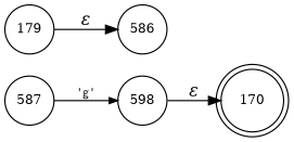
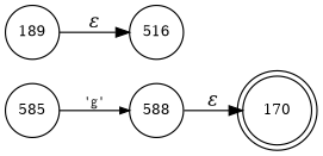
  digraph {
    rankdir=LR
    node [fixedsize=true fontsize=11 shape=circle peripheries=1]
    edge [fontname="Times-Italic"]
    n1 [label=170 shape=doublecircle width=.6 peripheries=""]
-   n2 [label=179 width=.55]
-   n3 [label=586 width=.55]
-   n4 [label=587 width=.55]
-   n5 [label=598 width=.55]
+   n2 [label=189 width=.55]
+   n3 [label=516 width=.55]
+   n4 [label=585 width=.55]
+   n5 [label=588 width=.55]
    n2 -> n3 [label="&epsilon;"]
    n4 -> n5 [arrowhead=normal arrowsize=.7 fontname=Courier fontsize=11 label="'g'"]
    n5 -> n1 [label="&epsilon;"]
  }
